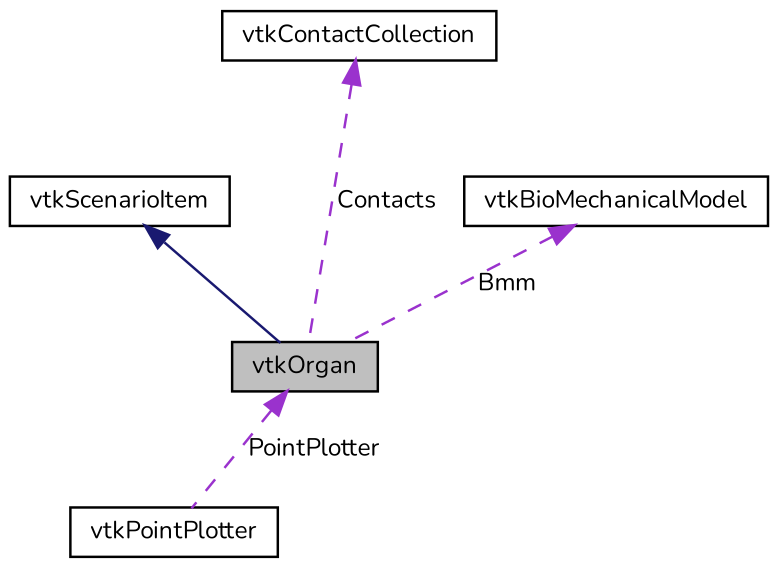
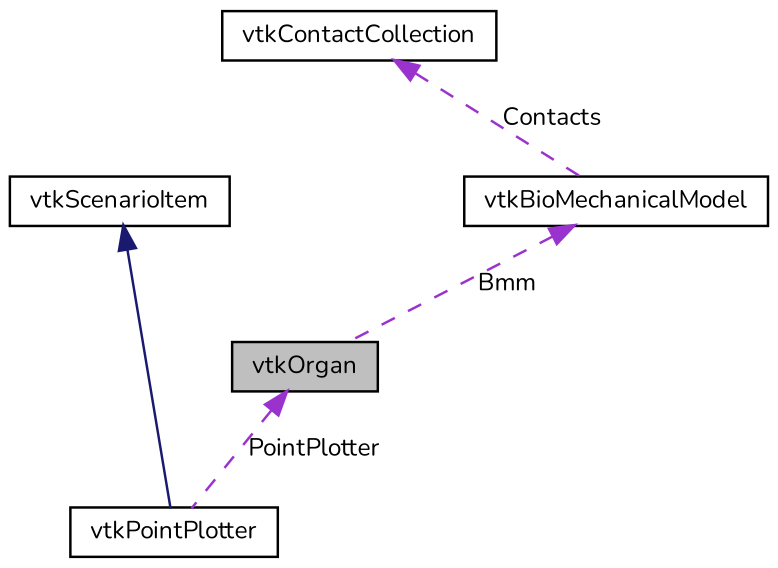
  digraph {
    fontname=Nunito
    node [color=black fontname=Nunito fontsize=10 shape=record]
    edge [color=darkorchid3 dir=back fontname=Nunito fontsize=10 labelfontname=FreeSans labelfontsize=10 style=dashed]
    n1 [fillcolor=grey75 fontcolor=black height=0.2 label=vtkOrgan style=filled width=0.4]
    n2 [height=0.2 label=vtkPointPlotter width=0.4]
    n3 [height=0.2 label=vtkScenarioItem width=0.4]
    n4 [height=0.2 label=vtkContactCollection width=0.4]
    n5 [height=0.2 label=vtkBioMechanicalModel width=0.4]
    n1 -> n2 [label=PointPlotter]
-   n3 -> n1 [color=midnightblue style=solid]
-   n4 -> n1 [label=Contacts]
+   n3 -> n2 [color=midnightblue style=solid]
+   n4 -> n5 [label=Contacts]
    n5 -> n1 [label=Bmm]
  }
